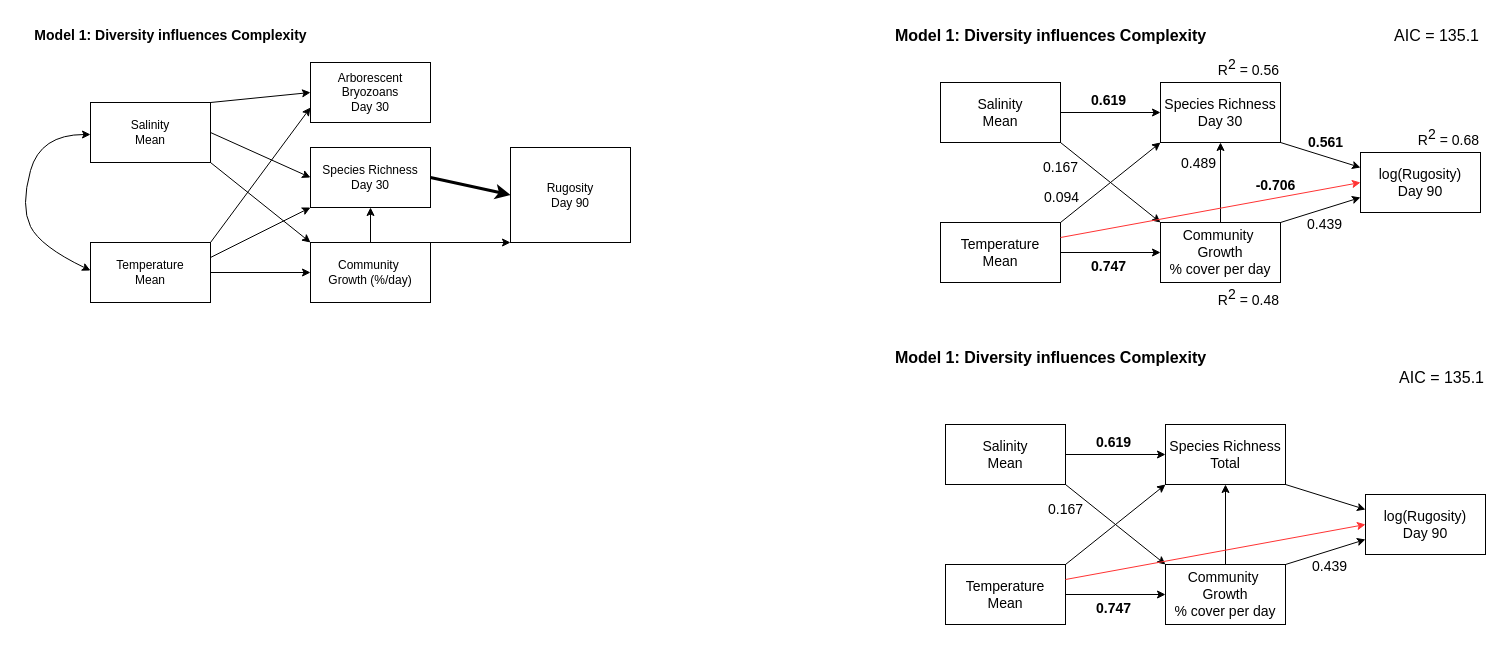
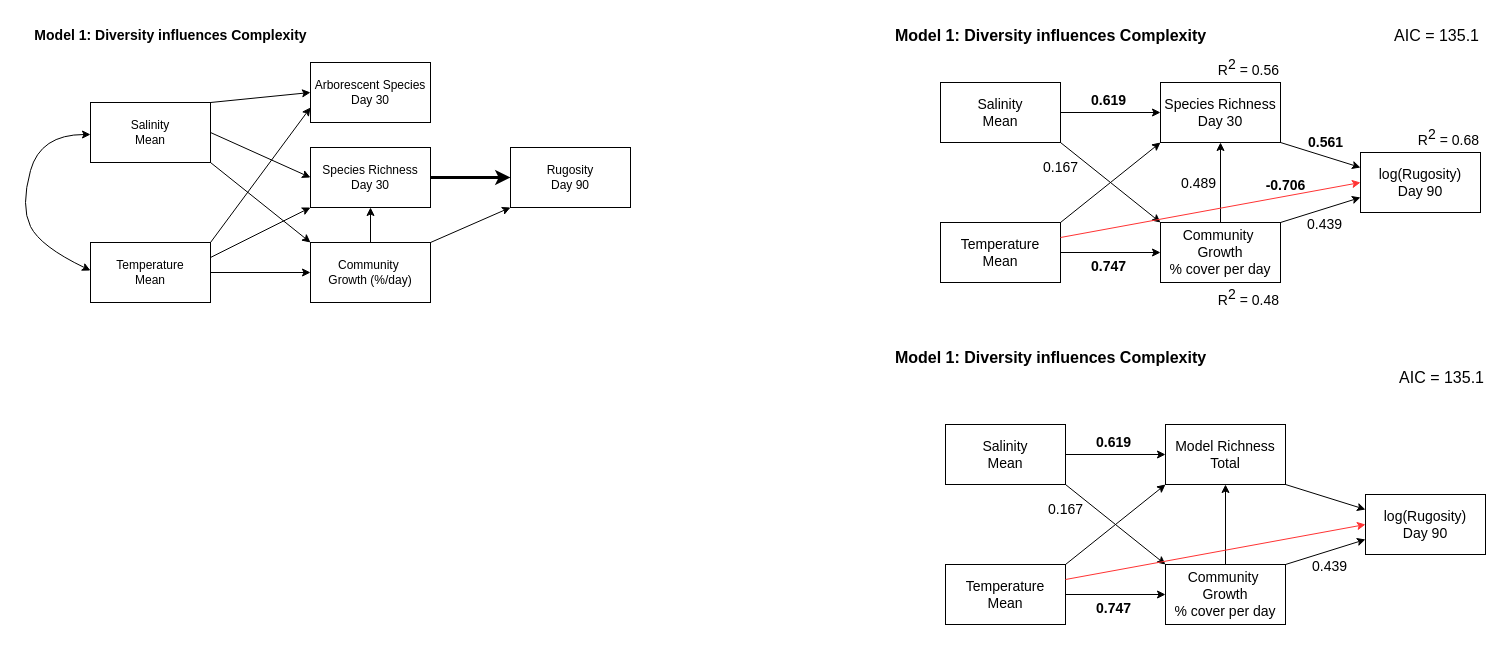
  <mxCell id="0" />
  <mxCell id="1" parent="0" />
  <mxCell id="2" value="Salinity&lt;div&gt;Mean&lt;/div&gt;" style="rounded=0;whiteSpace=wrap;html=1;" vertex="1" parent="1"><mxGeometry x="90" y="102" width="120" height="60" as="geometry" /></mxCell>
  <mxCell id="3" value="Community&amp;nbsp;&lt;div&gt;Growth (%/day)&lt;/div&gt;" style="whiteSpace=wrap;html=1;rounded=0;" vertex="1" parent="1"><mxGeometry x="310" y="242" width="120" height="60" as="geometry" /></mxCell>
  <mxCell id="4" value="Species Richness&lt;div&gt;Day 30&lt;/div&gt;" style="whiteSpace=wrap;html=1;rounded=0;" vertex="1" parent="1"><mxGeometry x="310" y="147" width="120" height="60" as="geometry" /></mxCell>
  <mxCell id="5" value="" style="endArrow=classic;html=1;rounded=0;entryX=0;entryY=0;entryDx=0;entryDy=0;exitX=1;exitY=1;exitDx=0;exitDy=0;" edge="1" parent="1" source="2" target="3"><mxGeometry width="50" height="50" relative="1" as="geometry"><mxPoint x="230" y="162" as="sourcePoint" /><mxPoint x="280" y="112" as="targetPoint" /></mxGeometry></mxCell>
  <mxCell id="6" value="Temperature&lt;div&gt;Mean&lt;/div&gt;" style="rounded=0;whiteSpace=wrap;html=1;" vertex="1" parent="1"><mxGeometry x="90" y="242" width="120" height="60" as="geometry" /></mxCell>
- <mxCell id="7" value="Rugosity&lt;div&gt;Day 90&lt;/div&gt;" style="whiteSpace=wrap;html=1;rounded=0;" vertex="1" parent="1"><mxGeometry x="510" y="147" width="120" height="95" as="geometry" /></mxCell>
+ <mxCell id="7" value="Rugosity&lt;div&gt;Day 90&lt;/div&gt;" style="whiteSpace=wrap;html=1;rounded=0;" vertex="1" parent="1"><mxGeometry x="510" y="147" width="120" height="60" as="geometry" /></mxCell>
  <mxCell id="8" value="" style="endArrow=classic;html=1;rounded=0;entryX=0;entryY=0.5;entryDx=0;entryDy=0;exitX=1;exitY=0.5;exitDx=0;exitDy=0;strokeWidth=3;" edge="1" parent="1" source="4" target="7"><mxGeometry width="50" height="50" relative="1" as="geometry"><mxPoint x="430" y="162" as="sourcePoint" /><mxPoint x="510" y="242" as="targetPoint" /></mxGeometry></mxCell>
  <mxCell id="9" value="" style="endArrow=classic;html=1;rounded=0;entryX=0;entryY=1;entryDx=0;entryDy=0;exitX=1;exitY=0.25;exitDx=0;exitDy=0;" edge="1" parent="1" source="6" target="4"><mxGeometry width="50" height="50" relative="1" as="geometry"><mxPoint x="240" y="172" as="sourcePoint" /><mxPoint x="320" y="252" as="targetPoint" /></mxGeometry></mxCell>
  <mxCell id="10" value="" style="endArrow=classic;html=1;rounded=0;exitX=0.5;exitY=0;exitDx=0;exitDy=0;entryX=0.5;entryY=1;entryDx=0;entryDy=0;" edge="1" parent="1" source="3" target="4"><mxGeometry width="50" height="50" relative="1" as="geometry"><mxPoint x="440" y="252" as="sourcePoint" /><mxPoint x="490" y="212" as="targetPoint" /></mxGeometry></mxCell>
  <mxCell id="11" value="Model 1: Diversity influences Complexity" style="text;html=1;align=center;verticalAlign=middle;resizable=0;points=[];autosize=1;strokeColor=none;fillColor=none;fontStyle=1;fontSize=14;" vertex="1" parent="1"><mxGeometry x="35" y="20" width="270" height="30" as="geometry" /></mxCell>
  <mxCell id="12" value="" style="endArrow=classic;html=1;rounded=0;exitX=1;exitY=0.5;exitDx=0;exitDy=0;entryX=0;entryY=0.5;entryDx=0;entryDy=0;" edge="1" parent="1" source="2" target="4"><mxGeometry width="50" height="50" relative="1" as="geometry"><mxPoint x="250" y="152" as="sourcePoint" /><mxPoint x="250" y="172" as="targetPoint" /></mxGeometry></mxCell>
  <mxCell id="13" value="" style="endArrow=classic;html=1;rounded=0;exitX=1;exitY=0.5;exitDx=0;exitDy=0;entryX=0;entryY=0.5;entryDx=0;entryDy=0;" edge="1" parent="1" source="6" target="3"><mxGeometry width="50" height="50" relative="1" as="geometry"><mxPoint x="240" y="312" as="sourcePoint" /><mxPoint x="260" y="322" as="targetPoint" /></mxGeometry></mxCell>
  <mxCell id="14" value="Salinity&lt;div style=&quot;font-size: 14px;&quot;&gt;Mean&lt;/div&gt;" style="rounded=0;whiteSpace=wrap;html=1;fontSize=14;" vertex="1" parent="1"><mxGeometry x="940" y="82" width="120" height="60" as="geometry" /></mxCell>
  <mxCell id="15" value="Community&amp;nbsp;&lt;div style=&quot;font-size: 14px;&quot;&gt;Growth&lt;/div&gt;&lt;div style=&quot;font-size: 14px;&quot;&gt;% cover per day&lt;/div&gt;" style="whiteSpace=wrap;html=1;rounded=0;fontSize=14;" vertex="1" parent="1"><mxGeometry x="1160" y="222" width="120" height="60" as="geometry" /></mxCell>
  <mxCell id="16" value="Species Richness&lt;div style=&quot;font-size: 14px;&quot;&gt;Day 30&lt;/div&gt;" style="whiteSpace=wrap;html=1;rounded=0;fontSize=14;" vertex="1" parent="1"><mxGeometry x="1160" y="82" width="120" height="60" as="geometry" /></mxCell>
  <mxCell id="17" value="" style="endArrow=classic;html=1;rounded=0;entryX=0;entryY=0;entryDx=0;entryDy=0;exitX=1;exitY=1;exitDx=0;exitDy=0;fontSize=14;" edge="1" parent="1" source="14" target="15"><mxGeometry width="50" height="50" relative="1" as="geometry"><mxPoint x="1080" y="142" as="sourcePoint" /><mxPoint x="1130" y="92" as="targetPoint" /></mxGeometry></mxCell>
  <mxCell id="18" value="Temperature&lt;div style=&quot;font-size: 14px;&quot;&gt;Mean&lt;/div&gt;" style="rounded=0;whiteSpace=wrap;html=1;fontSize=14;" vertex="1" parent="1"><mxGeometry x="940" y="222" width="120" height="60" as="geometry" /></mxCell>
  <mxCell id="19" value="log(Rugosity)&lt;div style=&quot;font-size: 14px;&quot;&gt;Day 90&lt;/div&gt;" style="whiteSpace=wrap;html=1;rounded=0;fontSize=14;" vertex="1" parent="1"><mxGeometry x="1360" y="152" width="120" height="60" as="geometry" /></mxCell>
  <mxCell id="20" value="" style="endArrow=classic;html=1;rounded=0;entryX=0;entryY=0.25;entryDx=0;entryDy=0;exitX=1;exitY=1;exitDx=0;exitDy=0;fontSize=14;" edge="1" parent="1" source="16" target="19"><mxGeometry width="50" height="50" relative="1" as="geometry"><mxPoint x="1280" y="142" as="sourcePoint" /><mxPoint x="1360" y="222" as="targetPoint" /></mxGeometry></mxCell>
  <mxCell id="21" value="" style="endArrow=classic;html=1;rounded=0;entryX=0;entryY=1;entryDx=0;entryDy=0;exitX=1;exitY=0;exitDx=0;exitDy=0;curved=0;fontSize=14;" edge="1" parent="1" source="18" target="16"><mxGeometry width="50" height="50" relative="1" as="geometry"><mxPoint x="1090" y="152" as="sourcePoint" /><mxPoint x="1170" y="232" as="targetPoint" /></mxGeometry></mxCell>
  <mxCell id="22" value="" style="endArrow=classic;html=1;rounded=0;exitX=0.5;exitY=0;exitDx=0;exitDy=0;entryX=0.5;entryY=1;entryDx=0;entryDy=0;fontSize=14;" edge="1" parent="1" source="15" target="16"><mxGeometry width="50" height="50" relative="1" as="geometry"><mxPoint x="1290" y="232" as="sourcePoint" /><mxPoint x="1340" y="192" as="targetPoint" /></mxGeometry></mxCell>
  <mxCell id="23" value="Model 1: Diversity influences Complexity" style="text;html=1;align=center;verticalAlign=middle;resizable=0;points=[];autosize=1;strokeColor=none;fillColor=none;fontStyle=1;fontSize=16;" vertex="1" parent="1"><mxGeometry x="895" y="20" width="310" height="30" as="geometry" /></mxCell>
  <mxCell id="24" value="" style="endArrow=classic;html=1;rounded=0;exitX=1;exitY=0.5;exitDx=0;exitDy=0;entryX=0;entryY=0.5;entryDx=0;entryDy=0;fontSize=14;" edge="1" parent="1" source="14" target="16"><mxGeometry width="50" height="50" relative="1" as="geometry"><mxPoint x="1110" y="132" as="sourcePoint" /><mxPoint x="1130" y="132" as="targetPoint" /></mxGeometry></mxCell>
  <mxCell id="25" value="" style="endArrow=classic;html=1;rounded=0;exitX=1;exitY=0.5;exitDx=0;exitDy=0;entryX=0;entryY=0.5;entryDx=0;entryDy=0;fontSize=14;" edge="1" parent="1" source="18" target="15"><mxGeometry width="50" height="50" relative="1" as="geometry"><mxPoint x="1090" y="282" as="sourcePoint" /><mxPoint x="1110" y="282" as="targetPoint" /></mxGeometry></mxCell>
  <mxCell id="26" value="AIC = 135.1" style="text;html=1;align=right;verticalAlign=middle;resizable=0;points=[];autosize=1;strokeColor=none;fillColor=none;fontSize=16;" vertex="1" parent="1"><mxGeometry x="1370" y="20" width="110" height="30" as="geometry" /></mxCell>
  <mxCell id="27" value="" style="endArrow=classic;html=1;rounded=0;exitX=1;exitY=0.25;exitDx=0;exitDy=0;entryX=0;entryY=0.5;entryDx=0;entryDy=0;strokeColor=#FF3333;fontSize=14;" edge="1" parent="1"><mxGeometry width="50" height="50" relative="1" as="geometry"><mxPoint x="1060" y="237" as="sourcePoint" /><mxPoint x="1360" y="182" as="targetPoint" /></mxGeometry></mxCell>
  <mxCell id="28" value="" style="endArrow=classic;html=1;rounded=0;exitX=1;exitY=0;exitDx=0;exitDy=0;entryX=0;entryY=1;entryDx=0;entryDy=0;" edge="1" parent="1" target="7"><mxGeometry width="50" height="50" relative="1" as="geometry"><mxPoint x="430" y="242" as="sourcePoint" /><mxPoint x="510" y="217" as="targetPoint" /></mxGeometry></mxCell>
  <mxCell id="29" value="" style="endArrow=classic;html=1;rounded=0;exitX=1;exitY=0;exitDx=0;exitDy=0;entryX=0;entryY=0.75;entryDx=0;entryDy=0;fontSize=14;" edge="1" parent="1"><mxGeometry width="50" height="50" relative="1" as="geometry"><mxPoint x="1280" y="222" as="sourcePoint" /><mxPoint x="1360" y="197" as="targetPoint" /></mxGeometry></mxCell>
  <mxCell id="30" value="&lt;div style=&quot;font-size: 14px;&quot;&gt;&lt;span style=&quot;background-color: initial; font-size: 14px;&quot;&gt;R&lt;/span&gt;&lt;sup style=&quot;background-color: initial; font-size: 14px;&quot;&gt;2 &lt;/sup&gt;&lt;span style=&quot;background-color: initial; font-size: 14px;&quot;&gt;= 0.68&lt;/span&gt;&lt;/div&gt;" style="text;html=1;align=right;verticalAlign=middle;resizable=0;points=[];autosize=1;strokeColor=none;fillColor=none;fontSize=14;" vertex="1" parent="1"><mxGeometry x="1400" y="117" width="80" height="40" as="geometry" /></mxCell>
  <mxCell id="31" value="&lt;div style=&quot;font-size: 14px;&quot;&gt;&lt;span style=&quot;background-color: initial; font-size: 14px;&quot;&gt;R&lt;/span&gt;&lt;sup style=&quot;background-color: initial; font-size: 14px;&quot;&gt;2 &lt;/sup&gt;&lt;span style=&quot;background-color: initial; font-size: 14px;&quot;&gt;= 0.56&lt;/span&gt;&lt;/div&gt;" style="text;html=1;align=right;verticalAlign=middle;resizable=0;points=[];autosize=1;strokeColor=none;fillColor=none;fontSize=14;" vertex="1" parent="1"><mxGeometry x="1200" y="47" width="80" height="40" as="geometry" /></mxCell>
  <mxCell id="32" value="&lt;div style=&quot;font-size: 14px;&quot;&gt;&lt;span style=&quot;background-color: initial; font-size: 14px;&quot;&gt;R&lt;/span&gt;&lt;sup style=&quot;background-color: initial; font-size: 14px;&quot;&gt;2 &lt;/sup&gt;&lt;span style=&quot;background-color: initial; font-size: 14px;&quot;&gt;= 0.48&lt;/span&gt;&lt;/div&gt;" style="text;html=1;align=right;verticalAlign=middle;resizable=0;points=[];autosize=1;strokeColor=none;fillColor=none;fontSize=14;" vertex="1" parent="1"><mxGeometry x="1200" y="277" width="80" height="40" as="geometry" /></mxCell>
  <mxCell id="33" value="0.747" style="text;html=1;align=center;verticalAlign=middle;resizable=0;points=[];autosize=1;strokeColor=none;fillColor=none;fontStyle=1;fontSize=14;" vertex="1" parent="1"><mxGeometry x="1078" y="251" width="60" height="30" as="geometry" /></mxCell>
  <mxCell id="34" value="0.167" style="text;html=1;align=center;verticalAlign=middle;resizable=0;points=[];autosize=1;strokeColor=none;fillColor=none;fontSize=14;" vertex="1" parent="1"><mxGeometry x="1030" y="152" width="60" height="30" as="geometry" /></mxCell>
  <mxCell id="35" value="0.619" style="text;html=1;align=center;verticalAlign=middle;resizable=0;points=[];autosize=1;strokeColor=none;fillColor=none;fontStyle=1;fontSize=14;" vertex="1" parent="1"><mxGeometry x="1078" y="85" width="60" height="30" as="geometry" /></mxCell>
- <mxCell id="36" value="0.489" style="text;html=1;align=center;verticalAlign=middle;resizable=0;points=[];autosize=1;strokeColor=none;fillColor=none;fontSize=14;" vertex="1" parent="1"><mxGeometry x="1168" y="148" width="60" height="30" as="geometry" /></mxCell>
- <mxCell id="37" value="-0.706" style="text;html=1;align=center;verticalAlign=middle;resizable=0;points=[];autosize=1;strokeColor=none;fillColor=none;fontStyle=1;fontSize=14;" vertex="1" parent="1"><mxGeometry x="1245" y="170" width="60" height="30" as="geometry" /></mxCell>
+ <mxCell id="36" value="0.489" style="text;html=1;align=center;verticalAlign=middle;resizable=0;points=[];autosize=1;strokeColor=none;fillColor=none;fontSize=14;" vertex="1" parent="1"><mxGeometry x="1168" y="168" width="60" height="30" as="geometry" /></mxCell>
+ <mxCell id="37" value="-0.706" style="text;html=1;align=center;verticalAlign=middle;resizable=0;points=[];autosize=1;strokeColor=none;fillColor=none;fontStyle=1;fontSize=14;" vertex="1" parent="1"><mxGeometry x="1255" y="170" width="60" height="30" as="geometry" /></mxCell>
  <mxCell id="38" value="0.439" style="text;html=1;align=center;verticalAlign=middle;resizable=0;points=[];autosize=1;strokeColor=none;fillColor=none;fontSize=14;" vertex="1" parent="1"><mxGeometry x="1294" y="209" width="60" height="30" as="geometry" /></mxCell>
  <mxCell id="39" value="0.561" style="text;html=1;align=center;verticalAlign=middle;resizable=0;points=[];autosize=1;strokeColor=none;fillColor=none;fontStyle=1;fontSize=14;" vertex="1" parent="1"><mxGeometry x="1295" y="127" width="60" height="30" as="geometry" /></mxCell>
- <mxCell id="40" value="0.094" style="text;html=1;align=center;verticalAlign=middle;resizable=0;points=[];autosize=1;strokeColor=none;fillColor=none;fontSize=14;" vertex="1" parent="1"><mxGeometry x="1031" y="182" width="60" height="30" as="geometry" /></mxCell>
- <mxCell id="41" value="Arborescent Bryozoans&lt;div&gt;Day 30&lt;/div&gt;" style="rounded=0;whiteSpace=wrap;html=1;" vertex="1" parent="1"><mxGeometry x="310" y="62" width="120" height="60" as="geometry" /></mxCell>
+ <mxCell id="41" value="Arborescent Species&lt;div&gt;Day 30&lt;/div&gt;" style="rounded=0;whiteSpace=wrap;html=1;" vertex="1" parent="1"><mxGeometry x="310" y="62" width="120" height="60" as="geometry" /></mxCell>
  <mxCell id="42" value="" style="endArrow=classic;html=1;rounded=0;entryX=0;entryY=0.5;entryDx=0;entryDy=0;exitX=1;exitY=0;exitDx=0;exitDy=0;" edge="1" parent="1" source="2" target="41"><mxGeometry width="50" height="50" relative="1" as="geometry"><mxPoint x="220" y="132" as="sourcePoint" /><mxPoint x="320" y="187" as="targetPoint" /></mxGeometry></mxCell>
  <mxCell id="43" value="" style="endArrow=classic;html=1;rounded=0;entryX=0;entryY=0.75;entryDx=0;entryDy=0;exitX=1;exitY=0;exitDx=0;exitDy=0;" edge="1" parent="1" source="6" target="41"><mxGeometry width="50" height="50" relative="1" as="geometry"><mxPoint x="220" y="172" as="sourcePoint" /><mxPoint x="320" y="252" as="targetPoint" /></mxGeometry></mxCell>
  <mxCell id="44" value="" style="curved=1;endArrow=classic;html=1;rounded=0;exitX=0;exitY=0.5;exitDx=0;exitDy=0;startArrow=classic;startFill=1;" edge="1" parent="1"><mxGeometry width="50" height="50" relative="1" as="geometry"><mxPoint x="90" y="270" as="sourcePoint" /><mxPoint x="90" y="134" as="targetPoint" /><Array as="points"><mxPoint x="40" y="246" /><mxPoint x="20" y="206" /><mxPoint x="40" y="134" /></Array></mxGeometry></mxCell>
  <mxCell id="45" value="Salinity&lt;div style=&quot;font-size: 14px;&quot;&gt;Mean&lt;/div&gt;" style="rounded=0;whiteSpace=wrap;html=1;fontSize=14;" vertex="1" parent="1"><mxGeometry x="945" y="424" width="120" height="60" as="geometry" /></mxCell>
  <mxCell id="46" value="Community&amp;nbsp;&lt;div style=&quot;font-size: 14px;&quot;&gt;Growth&lt;/div&gt;&lt;div style=&quot;font-size: 14px;&quot;&gt;% cover per day&lt;/div&gt;" style="whiteSpace=wrap;html=1;rounded=0;fontSize=14;" vertex="1" parent="1"><mxGeometry x="1165" y="564" width="120" height="60" as="geometry" /></mxCell>
- <mxCell id="47" value="Species Richness&lt;div style=&quot;font-size: 14px;&quot;&gt;Total&lt;/div&gt;" style="whiteSpace=wrap;html=1;rounded=0;fontSize=14;" vertex="1" parent="1"><mxGeometry x="1165" y="424" width="120" height="60" as="geometry" /></mxCell>
+ <mxCell id="47" value="Model Richness&lt;div style=&quot;font-size: 14px;&quot;&gt;Total&lt;/div&gt;" style="whiteSpace=wrap;html=1;rounded=0;fontSize=14;" vertex="1" parent="1"><mxGeometry x="1165" y="424" width="120" height="60" as="geometry" /></mxCell>
  <mxCell id="48" value="" style="endArrow=classic;html=1;rounded=0;entryX=0;entryY=0;entryDx=0;entryDy=0;exitX=1;exitY=1;exitDx=0;exitDy=0;fontSize=14;" edge="1" parent="1" source="45" target="46"><mxGeometry width="50" height="50" relative="1" as="geometry"><mxPoint x="1085" y="484" as="sourcePoint" /><mxPoint x="1135" y="434" as="targetPoint" /></mxGeometry></mxCell>
  <mxCell id="49" value="Temperature&lt;div style=&quot;font-size: 14px;&quot;&gt;Mean&lt;/div&gt;" style="rounded=0;whiteSpace=wrap;html=1;fontSize=14;" vertex="1" parent="1"><mxGeometry x="945" y="564" width="120" height="60" as="geometry" /></mxCell>
  <mxCell id="50" value="log(Rugosity)&lt;div style=&quot;font-size: 14px;&quot;&gt;Day 90&lt;/div&gt;" style="whiteSpace=wrap;html=1;rounded=0;fontSize=14;" vertex="1" parent="1"><mxGeometry x="1365" y="494" width="120" height="60" as="geometry" /></mxCell>
  <mxCell id="51" value="" style="endArrow=classic;html=1;rounded=0;entryX=0;entryY=0.25;entryDx=0;entryDy=0;exitX=1;exitY=1;exitDx=0;exitDy=0;fontSize=14;" edge="1" parent="1" source="47" target="50"><mxGeometry width="50" height="50" relative="1" as="geometry"><mxPoint x="1285" y="484" as="sourcePoint" /><mxPoint x="1365" y="564" as="targetPoint" /></mxGeometry></mxCell>
  <mxCell id="52" value="" style="endArrow=classic;html=1;rounded=0;entryX=0;entryY=1;entryDx=0;entryDy=0;exitX=1;exitY=0;exitDx=0;exitDy=0;curved=0;fontSize=14;" edge="1" parent="1" source="49" target="47"><mxGeometry width="50" height="50" relative="1" as="geometry"><mxPoint x="1095" y="494" as="sourcePoint" /><mxPoint x="1175" y="574" as="targetPoint" /></mxGeometry></mxCell>
  <mxCell id="53" value="" style="endArrow=classic;html=1;rounded=0;exitX=0.5;exitY=0;exitDx=0;exitDy=0;entryX=0.5;entryY=1;entryDx=0;entryDy=0;fontSize=14;" edge="1" parent="1" source="46" target="47"><mxGeometry width="50" height="50" relative="1" as="geometry"><mxPoint x="1295" y="574" as="sourcePoint" /><mxPoint x="1345" y="534" as="targetPoint" /></mxGeometry></mxCell>
  <mxCell id="54" value="Model 1: Diversity influences Complexity" style="text;html=1;align=center;verticalAlign=middle;resizable=0;points=[];autosize=1;strokeColor=none;fillColor=none;fontStyle=1;fontSize=16;" vertex="1" parent="1"><mxGeometry x="895" y="342" width="310" height="30" as="geometry" /></mxCell>
  <mxCell id="55" value="" style="endArrow=classic;html=1;rounded=0;exitX=1;exitY=0.5;exitDx=0;exitDy=0;entryX=0;entryY=0.5;entryDx=0;entryDy=0;fontSize=14;" edge="1" parent="1" source="45" target="47"><mxGeometry width="50" height="50" relative="1" as="geometry"><mxPoint x="1115" y="474" as="sourcePoint" /><mxPoint x="1135" y="474" as="targetPoint" /></mxGeometry></mxCell>
  <mxCell id="56" value="" style="endArrow=classic;html=1;rounded=0;exitX=1;exitY=0.5;exitDx=0;exitDy=0;entryX=0;entryY=0.5;entryDx=0;entryDy=0;fontSize=14;" edge="1" parent="1" source="49" target="46"><mxGeometry width="50" height="50" relative="1" as="geometry"><mxPoint x="1095" y="624" as="sourcePoint" /><mxPoint x="1115" y="624" as="targetPoint" /></mxGeometry></mxCell>
  <mxCell id="57" value="AIC = 135.1" style="text;html=1;align=right;verticalAlign=middle;resizable=0;points=[];autosize=1;strokeColor=none;fillColor=none;fontSize=16;" vertex="1" parent="1"><mxGeometry x="1375" y="362" width="110" height="30" as="geometry" /></mxCell>
  <mxCell id="58" value="" style="endArrow=classic;html=1;rounded=0;exitX=1;exitY=0.25;exitDx=0;exitDy=0;entryX=0;entryY=0.5;entryDx=0;entryDy=0;strokeColor=#FF3333;fontSize=14;" edge="1" parent="1"><mxGeometry width="50" height="50" relative="1" as="geometry"><mxPoint x="1065" y="579" as="sourcePoint" /><mxPoint x="1365" y="524" as="targetPoint" /></mxGeometry></mxCell>
  <mxCell id="59" value="" style="endArrow=classic;html=1;rounded=0;exitX=1;exitY=0;exitDx=0;exitDy=0;entryX=0;entryY=0.75;entryDx=0;entryDy=0;fontSize=14;" edge="1" parent="1"><mxGeometry width="50" height="50" relative="1" as="geometry"><mxPoint x="1285" y="564" as="sourcePoint" /><mxPoint x="1365" y="539" as="targetPoint" /></mxGeometry></mxCell>
  <mxCell id="60" value="0.747" style="text;html=1;align=center;verticalAlign=middle;resizable=0;points=[];autosize=1;strokeColor=none;fillColor=none;fontStyle=1;fontSize=14;" vertex="1" parent="1"><mxGeometry x="1083" y="593" width="60" height="30" as="geometry" /></mxCell>
  <mxCell id="61" value="0.167" style="text;html=1;align=center;verticalAlign=middle;resizable=0;points=[];autosize=1;strokeColor=none;fillColor=none;fontSize=14;" vertex="1" parent="1"><mxGeometry x="1035" y="494" width="60" height="30" as="geometry" /></mxCell>
  <mxCell id="62" value="0.619" style="text;html=1;align=center;verticalAlign=middle;resizable=0;points=[];autosize=1;strokeColor=none;fillColor=none;fontStyle=1;fontSize=14;" vertex="1" parent="1"><mxGeometry x="1083" y="427" width="60" height="30" as="geometry" /></mxCell>
  <mxCell id="63" value="0.439" style="text;html=1;align=center;verticalAlign=middle;resizable=0;points=[];autosize=1;strokeColor=none;fillColor=none;fontSize=14;" vertex="1" parent="1"><mxGeometry x="1299" y="551" width="60" height="30" as="geometry" /></mxCell>
